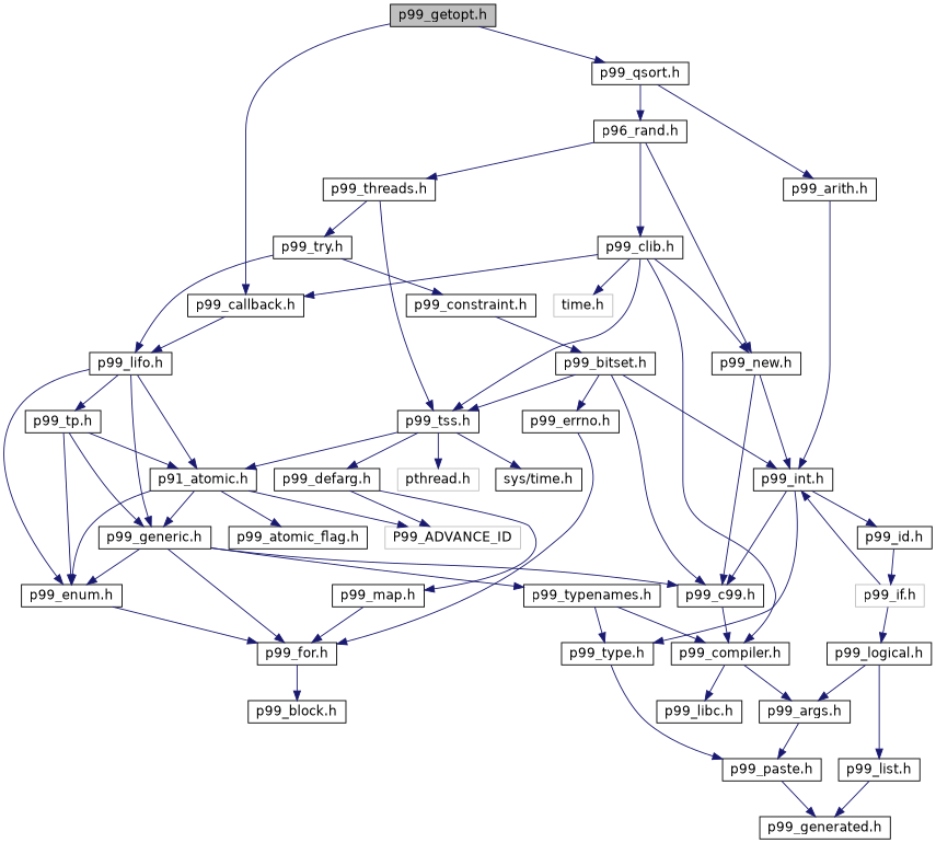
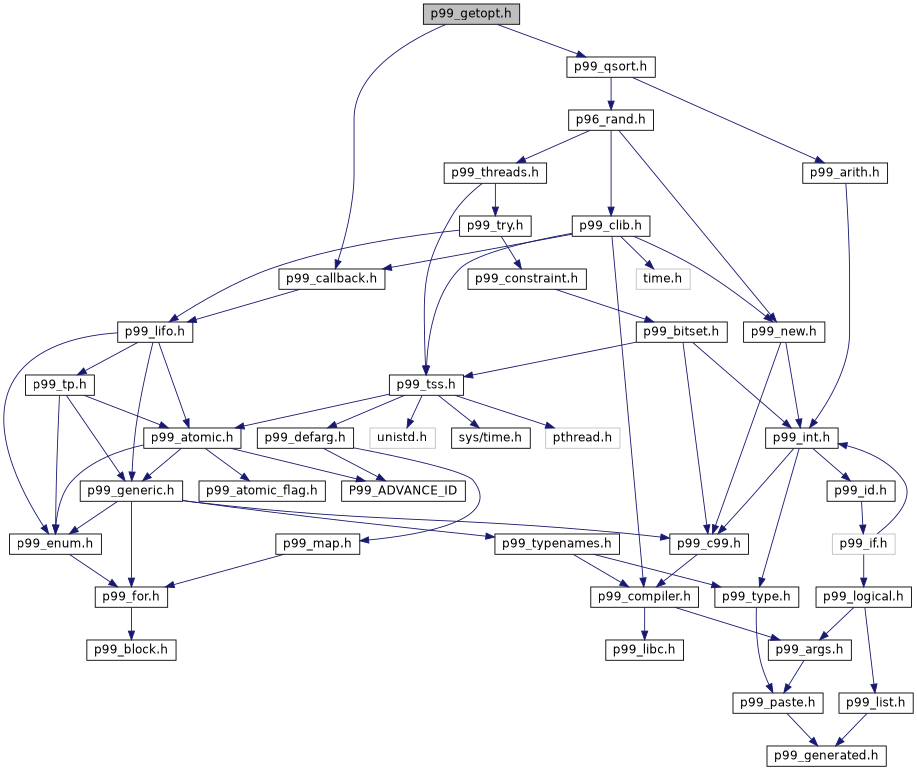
  digraph {
    node [color=black fillcolor=white fontname=Helvetica fontsize=14 shape=record style=filled]
    edge [color=midnightblue fontname=Helvetica fontsize=14 labelfontname=Helvetica labelfontsize=14 style=solid]
    n1 [fillcolor=grey75 fontcolor=black height=0.2 label="p99_getopt.h" width=0.4]
    n2 [height=0.2 label="p99_qsort.h" width=0.4]
    n3 [height=0.2 label="p99_callback.h" width=0.4]
    n4 [height=0.2 label="p96_rand.h" width=0.4]
    n5 [height=0.2 label="p99_arith.h" width=0.4]
    n6 [height=0.2 label="p99_lifo.h" width=0.4]
    n7 [height=0.2 label="p99_threads.h" width=0.4]
    n8 [height=0.2 label="p99_new.h" width=0.4]
    n9 [height=0.2 label="p99_clib.h" width=0.4]
    n10 [height=0.2 label="p99_int.h" width=0.4]
    n11 [height=0.2 label="p99_try.h" width=0.4]
    n12 [height=0.2 label="p99_tss.h" width=0.4]
    n13 [height=0.2 label="p99_c99.h" width=0.4]
    n14 [height=0.2 label="p99_compiler.h" width=0.4]
    n15 [color=grey75 height=0.2 label="time.h" width=0.4]
    n16 [height=0.2 label="p99_constraint.h" width=0.4]
+   n17 [color=grey75 height=0.2 label="unistd.h" width=0.4]
    n18 [height=0.2 label="sys/time.h" width=0.4]
    n19 [color=grey75 height=0.2 label="pthread.h" width=0.4]
    n20 [height=0.2 label="p99_defarg.h" width=0.4]
-   n21 [height=0.2 label="p91_atomic.h" width=0.4]
+   n21 [height=0.2 label="p99_atomic.h" width=0.4]
    n22 [height=0.2 label="p99_bitset.h" width=0.4]
    n23 [height=0.2 label="p99_enum.h" width=0.4]
    n24 [height=0.2 label="p99_generic.h" width=0.4]
    n25 [height=0.2 label="p99_tp.h" width=0.4]
-   n26 [height=0.2 label="p99_errno.h" width=0.4]
    n27 [height=0.2 label="p99_id.h" width=0.4]
    n28 [height=0.2 label="p99_type.h" width=0.4]
    n29 [height=0.2 label="p99_for.h" width=0.4]
    n30 [height=0.2 label="p99_map.h" width=0.4]
-   n31 [color=grey75 height=0.2 label=P99_ADVANCE_ID width=0.4]
+   n31 [height=0.2 label=P99_ADVANCE_ID width=0.4]
    n32 [height=0.2 label="p99_atomic_flag.h" width=0.4]
    n33 [height=0.2 label="p99_block.h" width=0.4]
    n34 [color=grey75 height=0.2 label="p99_if.h" width=0.4]
    n35 [height=0.2 label="p99_paste.h" width=0.4]
    n36 [height=0.2 label="p99_args.h" width=0.4]
    n37 [height=0.2 label="p99_libc.h" width=0.4]
    n38 [height=0.2 label="p99_generated.h" width=0.4]
    n39 [height=0.2 label="p99_logical.h" width=0.4]
    n40 [height=0.2 label="p99_list.h" width=0.4]
    n41 [height=0.2 label="p99_typenames.h" width=0.4]
    n1 -> n2
    n1 -> n3
    n2 -> n4
    n2 -> n5
    n3 -> n6
    n4 -> n7
    n4 -> n8
    n4 -> n9
    n5 -> n10
    n6 -> n21
    n6 -> n23
    n6 -> n24
    n6 -> n25
    n7 -> n11
    n7 -> n12
    n8 -> n10
    n8 -> n13
    n9 -> n3
    n9 -> n8
    n9 -> n12
    n9 -> n14
    n9 -> n15
    n10 -> n13
    n10 -> n27
    n10 -> n28
    n11 -> n6
    n11 -> n16
+   n12 -> n17
    n12 -> n18
    n12 -> n19
    n12 -> n20
    n12 -> n21
    n13 -> n14
    n14 -> n36
    n14 -> n37
    n16 -> n22
    n20 -> n30
    n20 -> n31
    n21 -> n23
    n21 -> n24
    n21 -> n31
    n21 -> n32
    n22 -> n10
    n22 -> n12
    n22 -> n13
-   n22 -> n26
    n23 -> n29
    n24 -> n13
    n24 -> n23
    n24 -> n29
    n24 -> n41
    n25 -> n21
    n25 -> n23
    n25 -> n24
-   n26 -> n29
    n27 -> n34
    n28 -> n35
    n29 -> n33
    n30 -> n29
    n34 -> n10
    n34 -> n39
    n35 -> n38
    n36 -> n35
    n39 -> n36
    n39 -> n40
    n40 -> n38
    n41 -> n14
    n41 -> n28
  }
